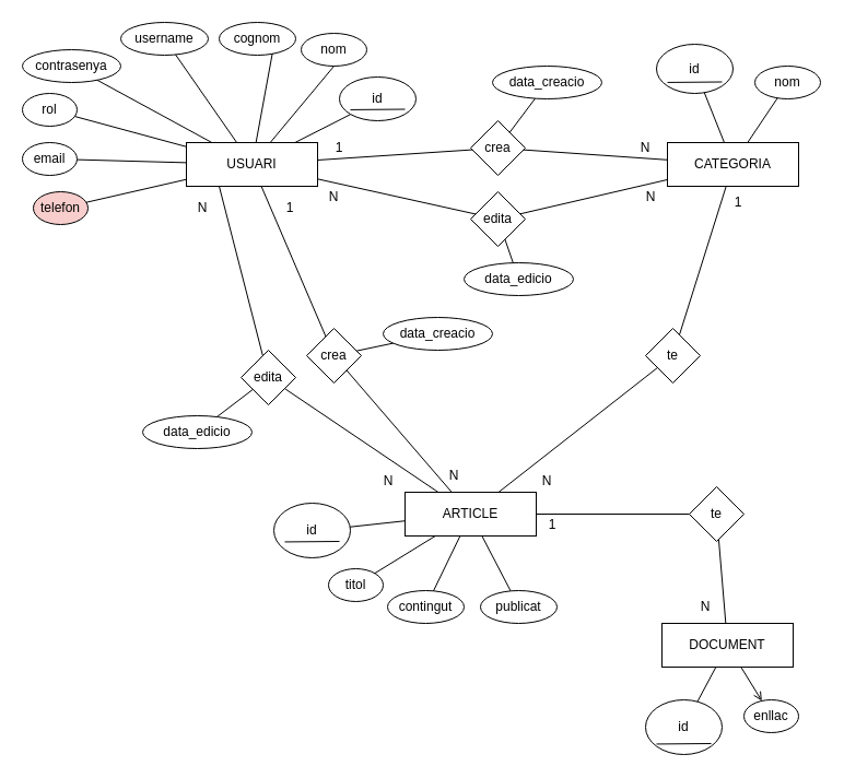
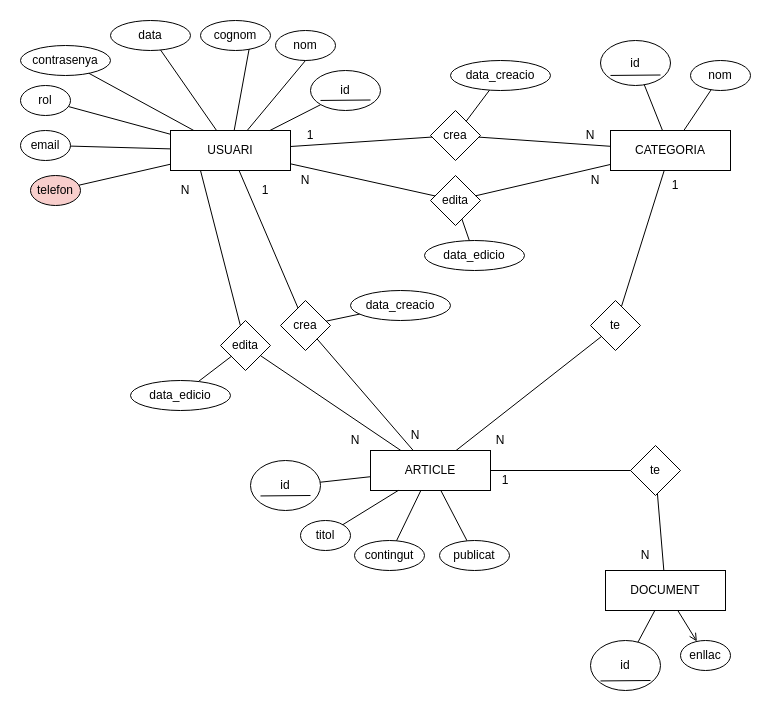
  <mxCell id="0" />
  <mxCell id="1" parent="0" />
  <mxCell id="2" value="USUARI" style="rounded=0;whiteSpace=wrap;html=1;" parent="1" vertex="1"><mxGeometry x="170" y="130" width="120" height="40" as="geometry" /></mxCell>
  <mxCell id="3" style="edgeStyle=none;html=1;exitX=0;exitY=1;exitDx=0;exitDy=0;endArrow=none;endFill=0;" parent="1" source="4" target="2" edge="1"><mxGeometry relative="1" as="geometry" /></mxCell>
  <mxCell id="4" value="id" style="ellipse;whiteSpace=wrap;html=1;" parent="1" vertex="1"><mxGeometry x="310" y="70" width="70" height="40" as="geometry" /></mxCell>
  <mxCell id="5" value="nom" style="ellipse;whiteSpace=wrap;html=1;" parent="1" vertex="1"><mxGeometry x="275" y="30" width="60" height="30" as="geometry" /></mxCell>
  <mxCell id="6" value="cognom" style="ellipse;whiteSpace=wrap;html=1;" parent="1" vertex="1"><mxGeometry x="200" y="20" width="70" height="30" as="geometry" /></mxCell>
- <mxCell id="7" value="username" style="ellipse;whiteSpace=wrap;html=1;" parent="1" vertex="1"><mxGeometry x="110" y="20" width="80" height="30" as="geometry" /></mxCell>
+ <mxCell id="7" value="data" style="ellipse;whiteSpace=wrap;html=1;" parent="1" vertex="1"><mxGeometry x="110" y="20" width="80" height="30" as="geometry" /></mxCell>
  <mxCell id="8" style="edgeStyle=none;html=1;exitX=0.5;exitY=1;exitDx=0;exitDy=0;endArrow=none;endFill=0;fontStyle=1" parent="1" source="5" target="2" edge="1"><mxGeometry relative="1" as="geometry"><mxPoint x="308.787" y="95.607" as="sourcePoint" /><mxPoint x="261.365" y="140" as="targetPoint" /></mxGeometry></mxCell>
  <mxCell id="9" style="edgeStyle=none;html=1;exitX=0.695;exitY=0.946;exitDx=0;exitDy=0;endArrow=none;endFill=0;fontStyle=1;exitPerimeter=0;" parent="1" source="6" target="2" edge="1"><mxGeometry relative="1" as="geometry"><mxPoint x="280" y="80" as="sourcePoint" /><mxPoint x="250" y="140" as="targetPoint" /></mxGeometry></mxCell>
  <mxCell id="10" style="edgeStyle=none;html=1;endArrow=none;endFill=0;fontStyle=1;" parent="1" source="7" target="2" edge="1"><mxGeometry relative="1" as="geometry"><mxPoint x="221.7" y="73.38" as="sourcePoint" /><mxPoint x="235.775" y="140" as="targetPoint" /></mxGeometry></mxCell>
  <mxCell id="11" value="rol" style="ellipse;whiteSpace=wrap;html=1;" parent="1" vertex="1"><mxGeometry x="20" y="85" width="50" height="30" as="geometry" /></mxCell>
  <mxCell id="12" style="edgeStyle=none;html=1;endArrow=none;endFill=0;fontStyle=1;" parent="1" source="11" target="2" edge="1"><mxGeometry relative="1" as="geometry"><mxPoint x="85.507" y="135.001" as="sourcePoint" /><mxPoint x="154.486" y="191.35" as="targetPoint" /></mxGeometry></mxCell>
  <mxCell id="13" value="email" style="ellipse;whiteSpace=wrap;html=1;" parent="1" vertex="1"><mxGeometry x="20" y="130" width="50" height="30" as="geometry" /></mxCell>
  <mxCell id="14" value="telefon" style="ellipse;whiteSpace=wrap;html=1;fillColor=#f8cecc;" parent="1" vertex="1"><mxGeometry x="30" y="175" width="50" height="30" as="geometry" /></mxCell>
  <mxCell id="15" value="contrasenya" style="ellipse;whiteSpace=wrap;html=1;" parent="1" vertex="1"><mxGeometry x="20" y="45" width="90" height="30" as="geometry" /></mxCell>
  <mxCell id="16" style="edgeStyle=none;html=1;endArrow=none;endFill=0;fontStyle=1;" parent="1" source="15" target="2" edge="1"><mxGeometry relative="1" as="geometry"><mxPoint x="89.976" y="155.652" as="sourcePoint" /><mxPoint x="180" y="158.286" as="targetPoint" /></mxGeometry></mxCell>
  <mxCell id="17" style="edgeStyle=none;html=1;endArrow=none;endFill=0;fontStyle=1;" parent="1" source="13" target="2" edge="1"><mxGeometry relative="1" as="geometry"><mxPoint x="89.976" y="155.652" as="sourcePoint" /><mxPoint x="180" y="158.286" as="targetPoint" /></mxGeometry></mxCell>
  <mxCell id="18" style="edgeStyle=none;html=1;endArrow=none;endFill=0;fontStyle=1;" parent="1" source="14" target="2" edge="1"><mxGeometry relative="1" as="geometry"><mxPoint x="88.717" y="190.257" as="sourcePoint" /><mxPoint x="180" y="172" as="targetPoint" /></mxGeometry></mxCell>
  <mxCell id="19" value="CATEGORIA" style="rounded=0;whiteSpace=wrap;html=1;" parent="1" vertex="1"><mxGeometry x="610" y="130" width="120" height="40" as="geometry" /></mxCell>
  <mxCell id="20" value="id" style="ellipse;whiteSpace=wrap;html=1;" parent="1" vertex="1"><mxGeometry x="600" y="40" width="70" height="45" as="geometry" /></mxCell>
  <mxCell id="21" value="nom" style="ellipse;whiteSpace=wrap;html=1;" parent="1" vertex="1"><mxGeometry x="690" y="60" width="60" height="30" as="geometry" /></mxCell>
  <mxCell id="22" style="edgeStyle=none;html=1;endArrow=none;endFill=0;" parent="1" source="21" target="19" edge="1"><mxGeometry relative="1" as="geometry"><mxPoint x="408.787" y="115.607" as="sourcePoint" /><mxPoint x="360" y="140" as="targetPoint" /></mxGeometry></mxCell>
  <mxCell id="23" style="edgeStyle=none;html=1;endArrow=none;endFill=0;" parent="1" source="20" target="19" edge="1"><mxGeometry relative="1" as="geometry"><mxPoint x="720.669" y="99.256" as="sourcePoint" /><mxPoint x="693.333" y="140" as="targetPoint" /></mxGeometry></mxCell>
  <mxCell id="24" value="crea" style="rhombus;whiteSpace=wrap;html=1;" parent="1" vertex="1"><mxGeometry x="430" y="110" width="50" height="50" as="geometry" /></mxCell>
  <mxCell id="25" style="edgeStyle=none;html=1;endArrow=none;endFill=0;" parent="1" source="24" target="2" edge="1"><mxGeometry relative="1" as="geometry"><mxPoint x="364.397" y="169.997" as="sourcePoint" /><mxPoint x="315.61" y="194.39" as="targetPoint" /></mxGeometry></mxCell>
  <mxCell id="26" style="edgeStyle=none;html=1;endArrow=none;endFill=0;" parent="1" source="24" target="19" edge="1"><mxGeometry relative="1" as="geometry"><mxPoint x="450" y="160" as="sourcePoint" /><mxPoint x="300" y="160" as="targetPoint" /></mxGeometry></mxCell>
  <mxCell id="27" value="data_creacio" style="ellipse;whiteSpace=wrap;html=1;" parent="1" vertex="1"><mxGeometry x="450" y="60" width="100" height="30" as="geometry" /></mxCell>
  <mxCell id="28" style="edgeStyle=none;html=1;endArrow=none;endFill=0;" parent="1" source="24" target="27" edge="1"><mxGeometry relative="1" as="geometry"><mxPoint x="490" y="160" as="sourcePoint" /><mxPoint x="620" y="160" as="targetPoint" /></mxGeometry></mxCell>
  <mxCell id="29" value="N" style="text;html=1;strokeColor=none;fillColor=none;align=center;verticalAlign=middle;whiteSpace=wrap;rounded=0;" parent="1" vertex="1"><mxGeometry x="575" y="125" width="30" height="20" as="geometry" /></mxCell>
  <mxCell id="30" value="1" style="text;html=1;strokeColor=none;fillColor=none;align=center;verticalAlign=middle;whiteSpace=wrap;rounded=0;" parent="1" vertex="1"><mxGeometry x="295" y="125" width="30" height="20" as="geometry" /></mxCell>
  <mxCell id="31" value="edita" style="rhombus;whiteSpace=wrap;html=1;" parent="1" vertex="1"><mxGeometry x="430" y="175" width="50" height="50" as="geometry" /></mxCell>
  <mxCell id="32" style="edgeStyle=none;html=1;endArrow=none;endFill=0;" parent="1" source="31" target="2" edge="1"><mxGeometry relative="1" as="geometry"><mxPoint x="441.562" y="146.562" as="sourcePoint" /><mxPoint x="300" y="156" as="targetPoint" /></mxGeometry></mxCell>
  <mxCell id="33" style="edgeStyle=none;html=1;endArrow=none;endFill=0;" parent="1" source="31" target="19" edge="1"><mxGeometry relative="1" as="geometry"><mxPoint x="451.562" y="156.562" as="sourcePoint" /><mxPoint x="310" y="166" as="targetPoint" /></mxGeometry></mxCell>
  <mxCell id="34" value="data_edicio" style="ellipse;whiteSpace=wrap;html=1;" parent="1" vertex="1"><mxGeometry x="424" y="240" width="100" height="30" as="geometry" /></mxCell>
  <mxCell id="35" style="edgeStyle=none;html=1;endArrow=none;endFill=0;" parent="1" source="31" target="34" edge="1"><mxGeometry relative="1" as="geometry"><mxPoint x="485.283" y="205.283" as="sourcePoint" /><mxPoint x="430" y="270" as="targetPoint" /></mxGeometry></mxCell>
  <mxCell id="36" value="N" style="text;html=1;strokeColor=none;fillColor=none;align=center;verticalAlign=middle;whiteSpace=wrap;rounded=0;" parent="1" vertex="1"><mxGeometry x="580" y="170" width="30" height="20" as="geometry" /></mxCell>
  <mxCell id="37" value="N" style="text;html=1;strokeColor=none;fillColor=none;align=center;verticalAlign=middle;whiteSpace=wrap;rounded=0;" parent="1" vertex="1"><mxGeometry x="290" y="170" width="30" height="20" as="geometry" /></mxCell>
  <mxCell id="38" value="ARTICLE" style="rounded=0;whiteSpace=wrap;html=1;" parent="1" vertex="1"><mxGeometry x="370" y="450" width="120" height="40" as="geometry" /></mxCell>
  <mxCell id="39" value="id" style="ellipse;whiteSpace=wrap;html=1;" parent="1" vertex="1"><mxGeometry x="250" y="460" width="70" height="50" as="geometry" /></mxCell>
  <mxCell id="40" value="titol" style="ellipse;whiteSpace=wrap;html=1;" parent="1" vertex="1"><mxGeometry x="300" y="520" width="50" height="30" as="geometry" /></mxCell>
  <mxCell id="41" value="contingut" style="ellipse;whiteSpace=wrap;html=1;" parent="1" vertex="1"><mxGeometry x="354" y="540" width="70" height="30" as="geometry" /></mxCell>
  <mxCell id="42" value="" style="endArrow=none;html=1;" parent="1" source="41" target="38" edge="1"><mxGeometry width="50" height="50" relative="1" as="geometry"><mxPoint x="440" y="560" as="sourcePoint" /><mxPoint x="294.999" y="406.579" as="targetPoint" /></mxGeometry></mxCell>
  <mxCell id="43" value="" style="endArrow=none;html=1;" parent="1" source="40" target="38" edge="1"><mxGeometry width="50" height="50" relative="1" as="geometry"><mxPoint x="280" y="495" as="sourcePoint" /><mxPoint x="360" y="390" as="targetPoint" /></mxGeometry></mxCell>
  <mxCell id="44" value="" style="endArrow=none;html=1;" parent="1" source="39" target="38" edge="1"><mxGeometry width="50" height="50" relative="1" as="geometry"><mxPoint x="290" y="505" as="sourcePoint" /><mxPoint x="370" y="400" as="targetPoint" /></mxGeometry></mxCell>
  <mxCell id="45" value="crea" style="rhombus;whiteSpace=wrap;html=1;direction=south;" parent="1" vertex="1"><mxGeometry x="280" y="300" width="50" height="50" as="geometry" /></mxCell>
  <mxCell id="46" value="edita" style="rhombus;whiteSpace=wrap;html=1;" parent="1" vertex="1"><mxGeometry x="220" y="320" width="50" height="50" as="geometry" /></mxCell>
  <mxCell id="47" value="" style="endArrow=none;html=1;" parent="1" source="45" target="38" edge="1"><mxGeometry width="50" height="50" relative="1" as="geometry"><mxPoint x="339.832" y="525.867" as="sourcePoint" /><mxPoint x="396.364" y="500" as="targetPoint" /></mxGeometry></mxCell>
  <mxCell id="48" value="" style="endArrow=none;html=1;" parent="1" source="2" target="45" edge="1"><mxGeometry width="50" height="50" relative="1" as="geometry"><mxPoint x="326.574" y="348.426" as="sourcePoint" /><mxPoint x="422.759" y="460" as="targetPoint" /></mxGeometry></mxCell>
  <mxCell id="49" value="N" style="text;html=1;strokeColor=none;fillColor=none;align=center;verticalAlign=middle;whiteSpace=wrap;rounded=0;" parent="1" vertex="1"><mxGeometry x="400" y="425" width="30" height="20" as="geometry" /></mxCell>
  <mxCell id="50" value="1" style="text;html=1;strokeColor=none;fillColor=none;align=center;verticalAlign=middle;whiteSpace=wrap;rounded=0;" parent="1" vertex="1"><mxGeometry x="250" y="180" width="30" height="20" as="geometry" /></mxCell>
  <mxCell id="51" value="data_creacio" style="ellipse;whiteSpace=wrap;html=1;" parent="1" vertex="1"><mxGeometry x="350" y="290" width="100" height="30" as="geometry" /></mxCell>
  <mxCell id="52" value="" style="endArrow=none;html=1;" parent="1" source="45" target="51" edge="1"><mxGeometry width="50" height="50" relative="1" as="geometry"><mxPoint x="326.574" y="348.426" as="sourcePoint" /><mxPoint x="422.759" y="460" as="targetPoint" /></mxGeometry></mxCell>
  <mxCell id="53" value="" style="endArrow=none;html=1;exitX=0.25;exitY=1;exitDx=0;exitDy=0;" parent="1" source="2" target="46" edge="1"><mxGeometry width="50" height="50" relative="1" as="geometry"><mxPoint x="150" y="230" as="sourcePoint" /><mxPoint x="307.5" y="317.5" as="targetPoint" /></mxGeometry></mxCell>
  <mxCell id="54" value="" style="endArrow=none;html=1;" parent="1" source="38" target="46" edge="1"><mxGeometry width="50" height="50" relative="1" as="geometry"><mxPoint x="210" y="180" as="sourcePoint" /><mxPoint x="250" y="340" as="targetPoint" /></mxGeometry></mxCell>
  <mxCell id="55" value="data_edicio" style="ellipse;whiteSpace=wrap;html=1;" parent="1" vertex="1"><mxGeometry x="130" y="380" width="100" height="30" as="geometry" /></mxCell>
  <mxCell id="56" value="" style="endArrow=none;html=1;" parent="1" source="55" target="46" edge="1"><mxGeometry width="50" height="50" relative="1" as="geometry"><mxPoint x="335.652" y="330.652" as="sourcePoint" /><mxPoint x="369.072" y="323.616" as="targetPoint" /></mxGeometry></mxCell>
  <mxCell id="57" value="N" style="text;html=1;strokeColor=none;fillColor=none;align=center;verticalAlign=middle;whiteSpace=wrap;rounded=0;" parent="1" vertex="1"><mxGeometry x="340" y="430" width="30" height="20" as="geometry" /></mxCell>
  <mxCell id="58" value="N" style="text;html=1;strokeColor=none;fillColor=none;align=center;verticalAlign=middle;whiteSpace=wrap;rounded=0;" parent="1" vertex="1"><mxGeometry x="170" y="180" width="30" height="20" as="geometry" /></mxCell>
  <mxCell id="59" value="te" style="rhombus;whiteSpace=wrap;html=1;direction=south;" parent="1" vertex="1"><mxGeometry x="590" y="300" width="50" height="50" as="geometry" /></mxCell>
  <mxCell id="60" style="edgeStyle=none;html=1;endArrow=none;endFill=0;" parent="1" source="59" target="19" edge="1"><mxGeometry relative="1" as="geometry"><mxPoint x="550.003" y="270.663" as="sourcePoint" /><mxPoint x="684.72" y="239.333" as="targetPoint" /></mxGeometry></mxCell>
  <mxCell id="61" style="edgeStyle=none;html=1;endArrow=none;endFill=0;" parent="1" source="59" target="38" edge="1"><mxGeometry relative="1" as="geometry"><mxPoint x="620" y="430" as="sourcePoint" /><mxPoint x="673.333" y="180" as="targetPoint" /></mxGeometry></mxCell>
  <mxCell id="62" value="1" style="text;html=1;strokeColor=none;fillColor=none;align=center;verticalAlign=middle;whiteSpace=wrap;rounded=0;" parent="1" vertex="1"><mxGeometry x="660" y="175" width="30" height="20" as="geometry" /></mxCell>
  <mxCell id="63" value="N" style="text;html=1;strokeColor=none;fillColor=none;align=center;verticalAlign=middle;whiteSpace=wrap;rounded=0;" parent="1" vertex="1"><mxGeometry x="485" y="430" width="30" height="20" as="geometry" /></mxCell>
  <mxCell id="64" value="DOCUMENT" style="rounded=0;whiteSpace=wrap;html=1;" parent="1" vertex="1"><mxGeometry x="605" y="570" width="120" height="40" as="geometry" /></mxCell>
  <mxCell id="65" value="id" style="ellipse;whiteSpace=wrap;html=1;" parent="1" vertex="1"><mxGeometry x="590" y="640" width="70" height="50" as="geometry" /></mxCell>
  <mxCell id="66" value="enllac" style="ellipse;whiteSpace=wrap;html=1;" parent="1" vertex="1"><mxGeometry x="680" y="640" width="50" height="30" as="geometry" /></mxCell>
  <mxCell id="67" style="edgeStyle=none;html=1;endArrow=open;endFill=0;" parent="1" source="64" target="66" edge="1"><mxGeometry relative="1" as="geometry"><mxPoint x="662.735" y="470.005" as="sourcePoint" /><mxPoint x="517.267" y="584.02" as="targetPoint" /></mxGeometry></mxCell>
  <mxCell id="68" style="edgeStyle=none;html=1;endArrow=none;endFill=0;" parent="1" source="64" target="65" edge="1"><mxGeometry relative="1" as="geometry"><mxPoint x="580.005" y="630.005" as="sourcePoint" /><mxPoint x="434.537" y="744.02" as="targetPoint" /></mxGeometry></mxCell>
  <mxCell id="69" value="te" style="rhombus;whiteSpace=wrap;html=1;direction=south;" parent="1" vertex="1"><mxGeometry x="630" y="445" width="50" height="50" as="geometry" /></mxCell>
  <mxCell id="70" style="edgeStyle=none;html=1;endArrow=none;endFill=0;" parent="1" source="69" target="38" edge="1"><mxGeometry relative="1" as="geometry"><mxPoint x="610.985" y="345.985" as="sourcePoint" /><mxPoint x="466" y="470" as="targetPoint" /></mxGeometry></mxCell>
  <mxCell id="71" style="edgeStyle=none;html=1;endArrow=none;endFill=0;" parent="1" source="69" target="64" edge="1"><mxGeometry relative="1" as="geometry"><mxPoint x="670.005" y="490.005" as="sourcePoint" /><mxPoint x="524.537" y="604.02" as="targetPoint" /></mxGeometry></mxCell>
  <mxCell id="72" value="N" style="text;html=1;strokeColor=none;fillColor=none;align=center;verticalAlign=middle;whiteSpace=wrap;rounded=0;" parent="1" vertex="1"><mxGeometry x="630" y="545" width="30" height="20" as="geometry" /></mxCell>
  <mxCell id="73" value="1" style="text;html=1;strokeColor=none;fillColor=none;align=center;verticalAlign=middle;whiteSpace=wrap;rounded=0;" parent="1" vertex="1"><mxGeometry x="490" y="470" width="30" height="20" as="geometry" /></mxCell>
  <mxCell id="74" style="edgeStyle=none;html=1;endArrow=none;endFill=0;" parent="1" edge="1"><mxGeometry relative="1" as="geometry"><mxPoint x="370" y="99.5" as="sourcePoint" /><mxPoint x="320" y="99.94" as="targetPoint" /></mxGeometry></mxCell>
  <mxCell id="75" style="edgeStyle=none;html=1;endArrow=none;endFill=0;" parent="1" edge="1"><mxGeometry relative="1" as="geometry"><mxPoint x="660" y="74.5" as="sourcePoint" /><mxPoint x="610" y="74.94" as="targetPoint" /></mxGeometry></mxCell>
  <mxCell id="76" style="edgeStyle=none;html=1;endArrow=none;endFill=0;" parent="1" edge="1"><mxGeometry relative="1" as="geometry"><mxPoint x="310" y="495" as="sourcePoint" /><mxPoint x="260" y="495.44" as="targetPoint" /></mxGeometry></mxCell>
  <mxCell id="77" style="edgeStyle=none;html=1;endArrow=none;endFill=0;" parent="1" edge="1"><mxGeometry relative="1" as="geometry"><mxPoint x="650" y="680" as="sourcePoint" /><mxPoint x="600" y="680.44" as="targetPoint" /></mxGeometry></mxCell>
  <mxCell id="78" value="publicat" style="ellipse;whiteSpace=wrap;html=1;" vertex="1" parent="1"><mxGeometry x="439" y="540" width="70" height="30" as="geometry" /></mxCell>
  <mxCell id="79" value="" style="endArrow=none;html=1;" edge="1" parent="1" source="78" target="38"><mxGeometry width="50" height="50" relative="1" as="geometry"><mxPoint x="406.009" y="550.304" as="sourcePoint" /><mxPoint x="430.353" y="500" as="targetPoint" /></mxGeometry></mxCell>
